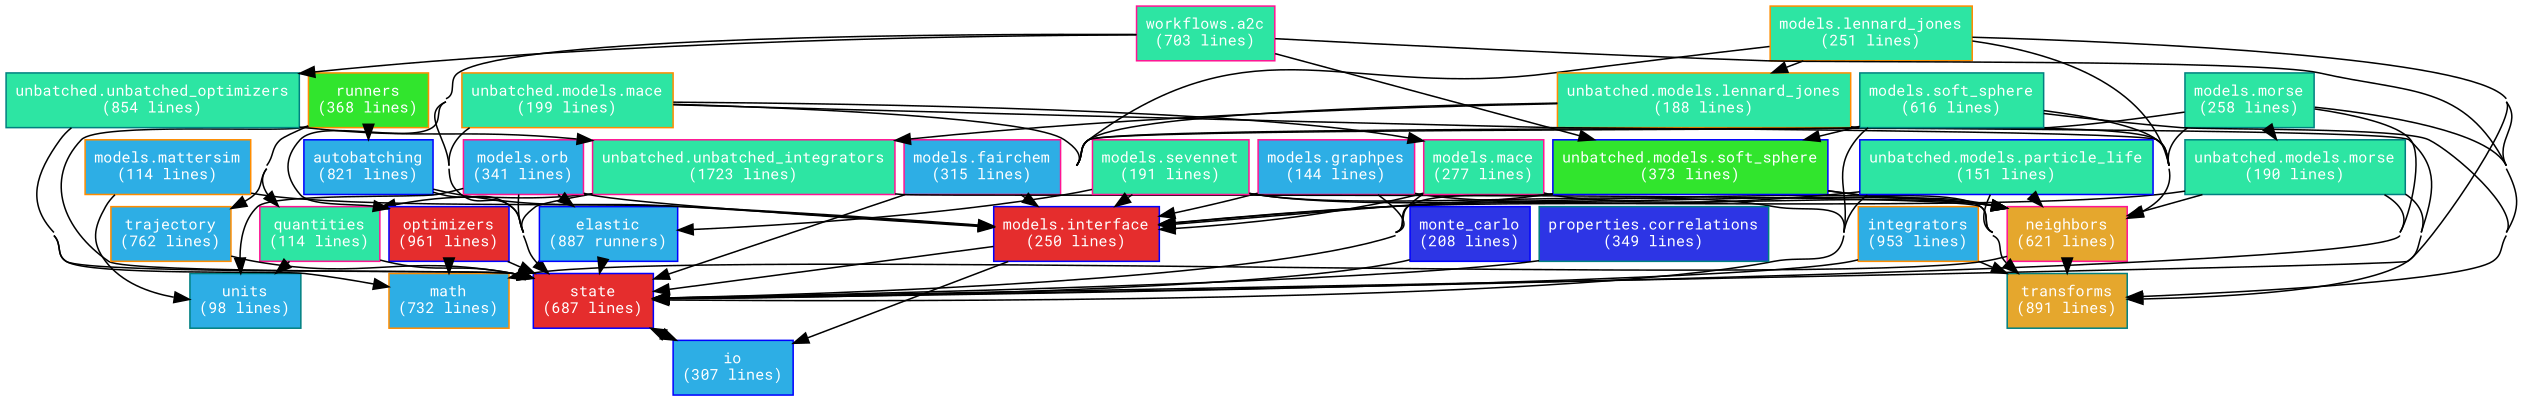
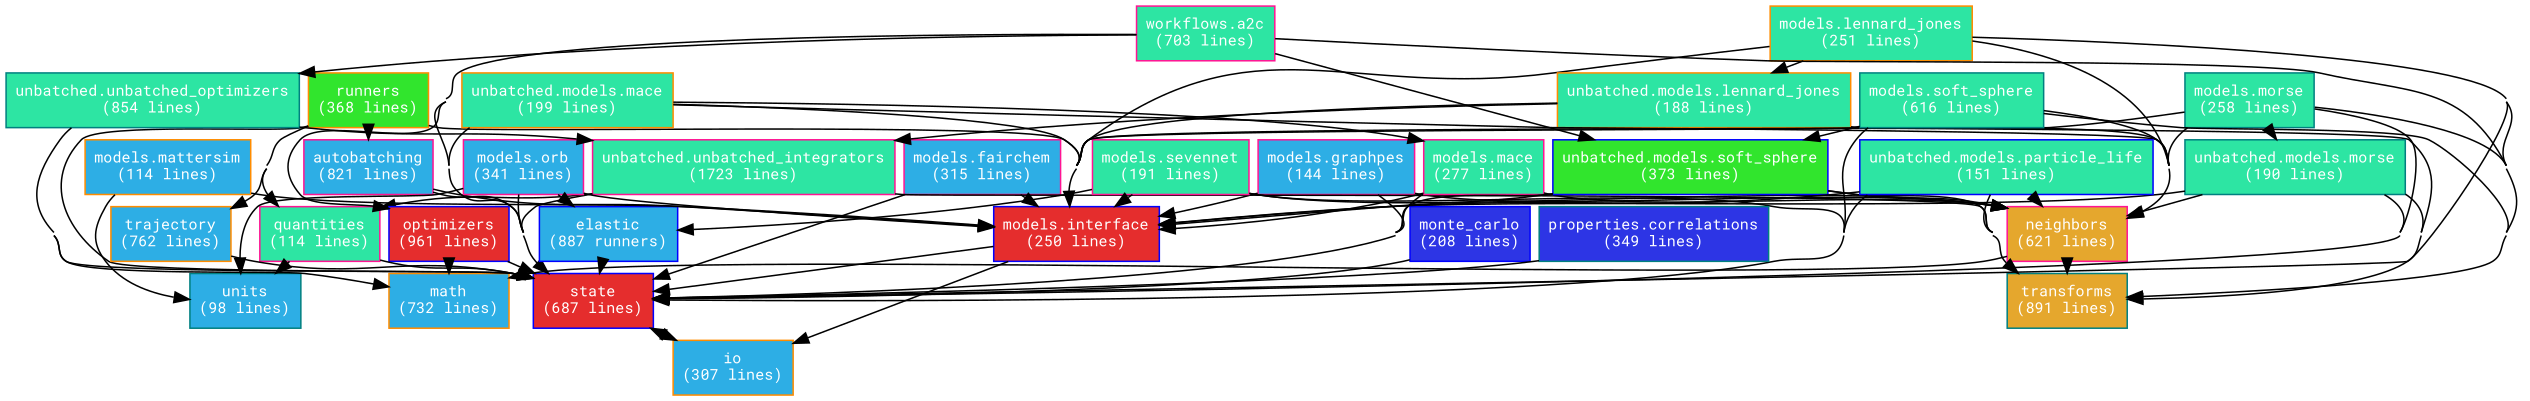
  digraph {
    concentrate=true
    fontname="Roboto Mono"
    nodesep=0.08
    rankdir=TB
    ranksep=0.1
    node [color=deeppink fillcolor="#2de5a3" fontcolor=white fontname="Roboto Mono" fontsize=10 margin="0.08,0.02" shape=box style=filled]
    edge [fontname="Roboto Mono"]
-   n1 [color=blue fillcolor="#2daee5" height=0.5 label="autobatching\n(821 lines)"]
+   n1 [fillcolor="#2daee5" height=0.5 label="autobatching\n(821 lines)"]
    n2 [color=blue fillcolor="#e52d2d" height=0.5 label="models.interface\n(250 lines)"]
    n3 [color=blue fillcolor="#e52d2d" height=0.5 label="state\n(687 lines)"]
-   n4 [color=blue fillcolor="#2daee5" height=0.5 label="io\n(307 lines)"]
+   n4 [color=darkorange fillcolor="#2daee5" height=0.5 label="io\n(307 lines)"]
    n5 [color=blue fillcolor="#2daee5" height=0.5 label="elastic\n(887 runners)"]
-   n6 [color=darkorange fillcolor="#2daee5" height=0.5 label="integrators\n(953 lines)"]
    n7 [color=teal fillcolor="#e5a72d" height=0.5 label="transforms\n(891 lines)"]
    n8 [color=darkorange fillcolor="#2daee5" height=0.5 label="math\n(732 lines)"]
    n9 [fillcolor="#2daee5" height=0.5 label="models.fairchem\n(315 lines)"]
    n10 [fillcolor="#2daee5" height=0.5 label="models.graphpes\n(144 lines)"]
    n11 [fillcolor="#e5a72d" height=0.5 label="neighbors\n(621 lines)"]
    n12 [color=darkorange height=0.5 label="models.lennard_jones\n(251 lines)"]
    n13 [color=darkorange height=0.5 label="unbatched.models.lennard_jones\n(188 lines)"]
    n14 [height=0.5 label="unbatched.unbatched_integrators\n(1723 lines)"]
    n15 [height=0.5 label="models.mace\n(277 lines)"]
    n16 [color=darkorange fillcolor="#2daee5" height=0.5 label="models.mattersim\n(114 lines)"]
    n17 [color=teal fillcolor="#2daee5" height=0.5 label="units\n(98 lines)"]
    n18 [color=teal height=0.5 label="models.morse\n(258 lines)"]
    n19 [color=teal height=0.5 label="unbatched.models.morse\n(190 lines)"]
    n20 [fillcolor="#2daee5" height=0.5 label="models.orb\n(341 lines)"]
    n21 [height=0.5 label="models.sevennet\n(191 lines)"]
    n22 [color=teal height=0.5 label="models.soft_sphere\n(616 lines)"]
    n23 [color=blue fillcolor="#31e52d" height=0.5 label="unbatched.models.soft_sphere\n(373 lines)"]
    n24 [color=blue fillcolor="#2d35e5" height=0.5 label="monte_carlo\n(208 lines)"]
    n25 [color=blue fillcolor="#e52d2d" height=0.5 label="optimizers\n(961 lines)"]
    n26 [color=teal fillcolor="#2d35e5" height=0.5 label="properties.correlations\n(349 lines)"]
    n27 [height=0.5 label="quantities\n(114 lines)"]
    n28 [color=darkorange fillcolor="#31e52d" height=0.5 label="runners\n(368 lines)"]
    n29 [color=darkorange fillcolor="#2daee5" height=0.5 label="trajectory\n(762 lines)"]
    n30 [color=darkorange height=0.5 label="unbatched.models.mace\n(199 lines)"]
    n31 [color=blue height=0.5 label="unbatched.models.particle_life\n(151 lines)"]
    n32 [color=teal height=0.5 label="unbatched.unbatched_optimizers\n(854 lines)"]
    n33 [height=0.5 label="workflows.a2c\n(703 lines)"]
    n1 -> n2
    n1 -> n3
    n2 -> n3
    n2 -> n4
    n3 -> n4
    n4 -> n3
    n5 -> n3
-   n6 -> n3
-   n6 -> n7
    n9 -> n2
    n9 -> n3
    n10 -> n2
    n10 -> n3
    n10 -> n11
    n11 -> n7
    n11 -> n8
    n12 -> n2
    n12 -> n3
    n12 -> n7
    n12 -> n11
    n12 -> n13
    n13 -> n2
    n13 -> n7
    n13 -> n11
    n13 -> n14
    n14 -> n3
    n14 -> n7
    n14 -> n27
    n15 -> n2
    n15 -> n3
    n15 -> n11
    n16 -> n2
    n16 -> n17
    n18 -> n2
    n18 -> n3
    n18 -> n7
    n18 -> n11
    n18 -> n19
    n19 -> n2
    n19 -> n3
    n19 -> n7
    n19 -> n11
    n20 -> n2
    n20 -> n3
    n20 -> n5
    n20 -> n17
    n21 -> n2
    n21 -> n3
    n21 -> n5
    n21 -> n11
    n22 -> n2
    n22 -> n3
    n22 -> n7
    n22 -> n11
    n22 -> n23
    n23 -> n2
    n23 -> n3
    n23 -> n7
    n23 -> n11
    n24 -> n3
    n25 -> n3
    n25 -> n8
    n26 -> n3
    n27 -> n3
    n27 -> n17
    n28 -> n1
+   n28 -> n2
    n28 -> n3
    n28 -> n27
    n28 -> n29
    n29 -> n3
    n30 -> n2
    n30 -> n3
    n30 -> n11
    n30 -> n15
    n31 -> n2
    n31 -> n3
    n31 -> n7
    n31 -> n11
    n32 -> n3
    n32 -> n8
    n32 -> n14
    n33 -> n3
    n33 -> n7
    n33 -> n23
    n33 -> n25
    n33 -> n32
  }
